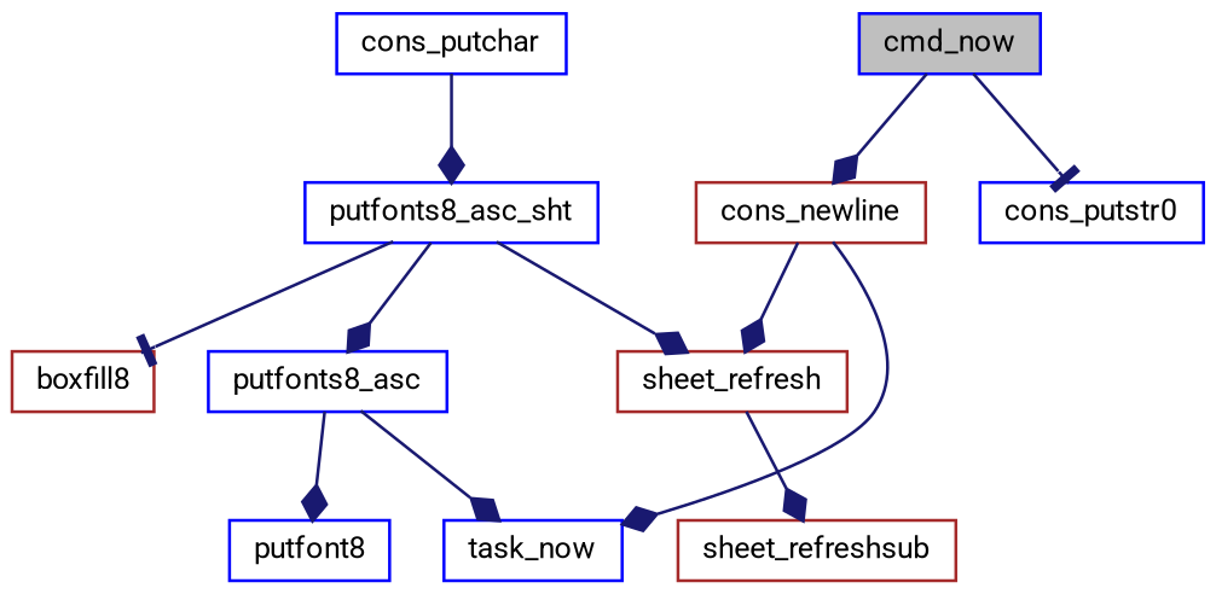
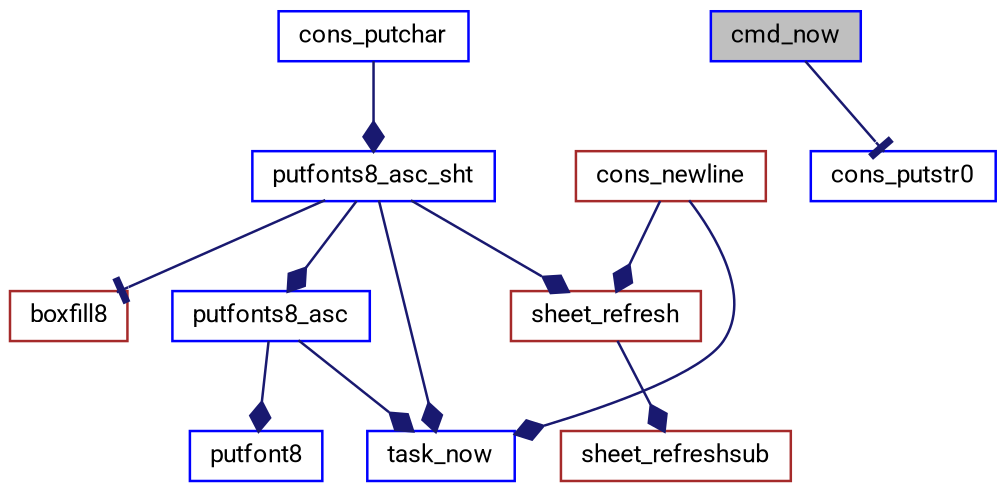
  digraph {
    fontname=Roboto
    rankdir=TB
    node [color=blue fillcolor=white fontname=Roboto fontsize=10 shape=record style=filled]
    edge [arrowhead=diamond color=midnightblue fontname=Roboto fontsize=10 labelfontname=Helvetica labelfontsize=10 style=solid]
    n1 [fillcolor=grey75 fontcolor=black height=0.2 label=cmd_now width=0.4]
    n2 [color=brown height=0.2 label=cons_newline width=0.4]
    n3 [height=0.2 label=cons_putstr0 width=0.4]
    n4 [color=brown height=0.2 label=sheet_refresh width=0.4]
    n5 [height=0.2 label=task_now width=0.4]
    n6 [color=brown height=0.2 label=sheet_refreshsub width=0.4]
    n7 [height=0.2 label=cons_putchar width=0.4]
    n8 [height=0.2 label=putfonts8_asc_sht width=0.4]
    n9 [color=brown height=0.2 label=boxfill8 width=0.4]
    n10 [height=0.2 label=putfonts8_asc width=0.4]
    n11 [height=0.2 label=putfont8 width=0.4]
-   n1 -> n2
    n1 -> n3 [arrowhead=tee]
    n2 -> n4
    n2 -> n5
    n4 -> n6
    n7 -> n8
    n8 -> n4
+   n8 -> n5
    n8 -> n9 [arrowhead=tee]
    n8 -> n10
    n10 -> n5
    n10 -> n11
  }
